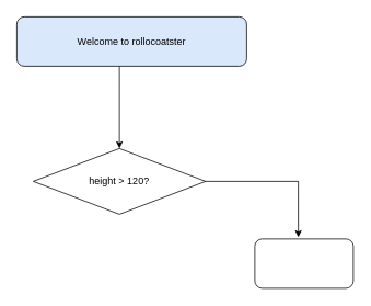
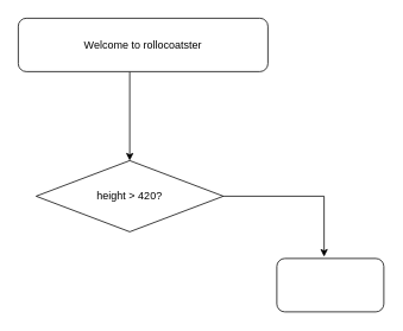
  <mxCell id="0" />
  <mxCell id="1" parent="0" />
  <mxCell id="2" value="" style="endArrow=classic;html=1;rounded=0;exitX=0.5;exitY=1;exitDx=0;exitDy=0;" edge="1" parent="1"><mxGeometry width="50" height="50" relative="1" as="geometry"><mxPoint x="145" y="80" as="sourcePoint" /><mxPoint x="145" y="180" as="targetPoint" /></mxGeometry></mxCell>
- <mxCell id="3" value="height &amp;gt; 120?" style="rhombus;whiteSpace=wrap;html=1;" vertex="1" parent="1"><mxGeometry x="40" y="180" width="210" height="80" as="geometry" /></mxCell>
- <mxCell id="4" value="Welcome to rollocoatster" style="rounded=1;whiteSpace=wrap;html=1;fillColor=#dae8fc;" vertex="1" parent="1"><mxGeometry x="20" y="20" width="280" height="60" as="geometry" /></mxCell>
+ <mxCell id="3" value="height &amp;gt; 420?" style="rhombus;whiteSpace=wrap;html=1;" vertex="1" parent="1"><mxGeometry x="40" y="180" width="210" height="80" as="geometry" /></mxCell>
+ <mxCell id="4" value="Welcome to rollocoatster" style="rounded=1;whiteSpace=wrap;html=1;" vertex="1" parent="1"><mxGeometry x="20" y="20" width="280" height="60" as="geometry" /></mxCell>
  <mxCell id="5" value="" style="rounded=1;whiteSpace=wrap;html=1;" vertex="1" parent="1"><mxGeometry x="310" y="290" width="120" height="60" as="geometry" /></mxCell>
  <mxCell id="6" value="" style="endArrow=classic;html=1;rounded=0;entryX=0.442;entryY=-0.033;entryDx=0;entryDy=0;entryPerimeter=0;" edge="1" parent="1" target="5"><mxGeometry width="50" height="50" relative="1" as="geometry"><mxPoint x="250" y="220" as="sourcePoint" /><mxPoint x="370" y="220" as="targetPoint" /><Array as="points"><mxPoint x="363" y="220" /></Array></mxGeometry></mxCell>
